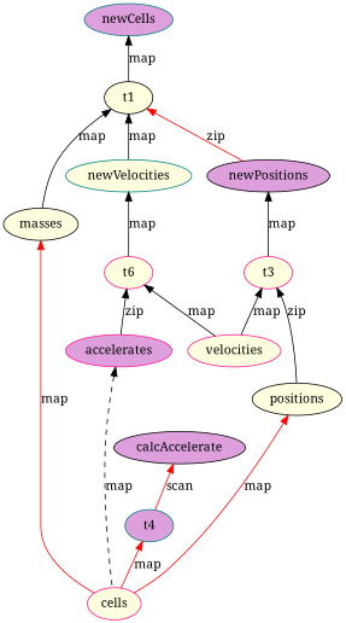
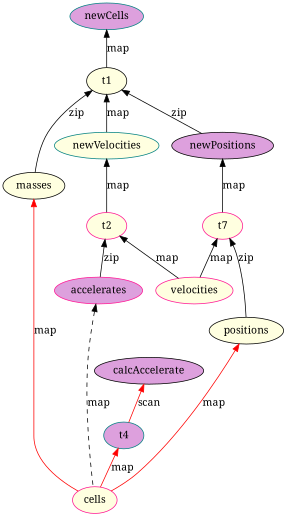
  digraph {
    fontname="Noto Serif"
    node [color=black fillcolor=lightyellow fontname="Noto Serif" style=filled]
    edge [dir=back fontname="Noto Serif"]
    newCells [color=teal fillcolor=plum]
    t1
    masses
    newVelocities [color=teal]
    newPositions [fillcolor=plum]
    cells [color=deeppink]
-   t2 [color=deeppink label=t6]
+   t2 [color=deeppink]
    velocities [color=deeppink]
    accelerates [color=deeppink fillcolor=plum]
-   t3 [color=deeppink]
+   t3 [color=deeppink label=t7]
    positions
    calcAccelerate [fillcolor=plum]
    t4 [color=teal fillcolor=plum]
    newCells -> t1 [label=map]
-   t1 -> masses [label=map]
+   t1 -> masses [label=zip]
    t1 -> newVelocities [label=map]
-   t1 -> newPositions [label=zip color=red]
+   t1 -> newPositions [label=zip]
    masses -> cells [color=red label=map]
    newVelocities -> t2 [label=map]
    newPositions -> t3 [label=map]
    t2 -> velocities [label=map]
    t2 -> accelerates [label=zip]
    accelerates -> cells [label=map style=dashed]
    accelerates -> calcAccelerate [color=transparent style=dashed]
    t3 -> velocities [label=map]
    t3 -> positions [label=zip]
    positions -> cells [color=red label=map]
    calcAccelerate -> t4 [color=red label=scan]
    t4 -> cells [color=red label=map]
  }
